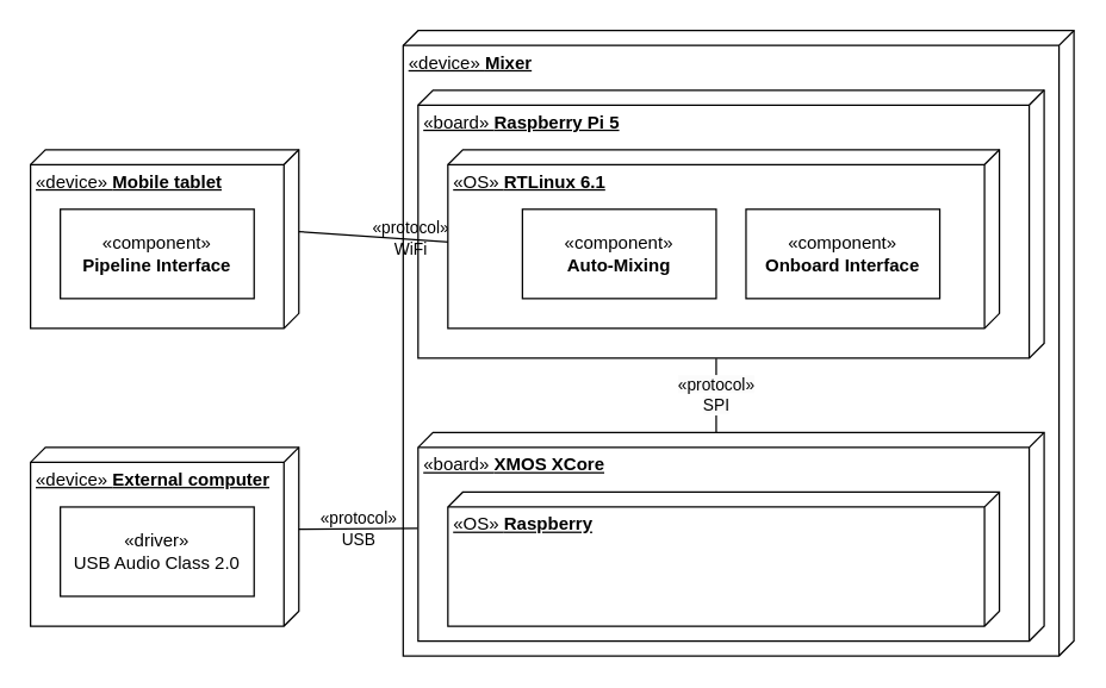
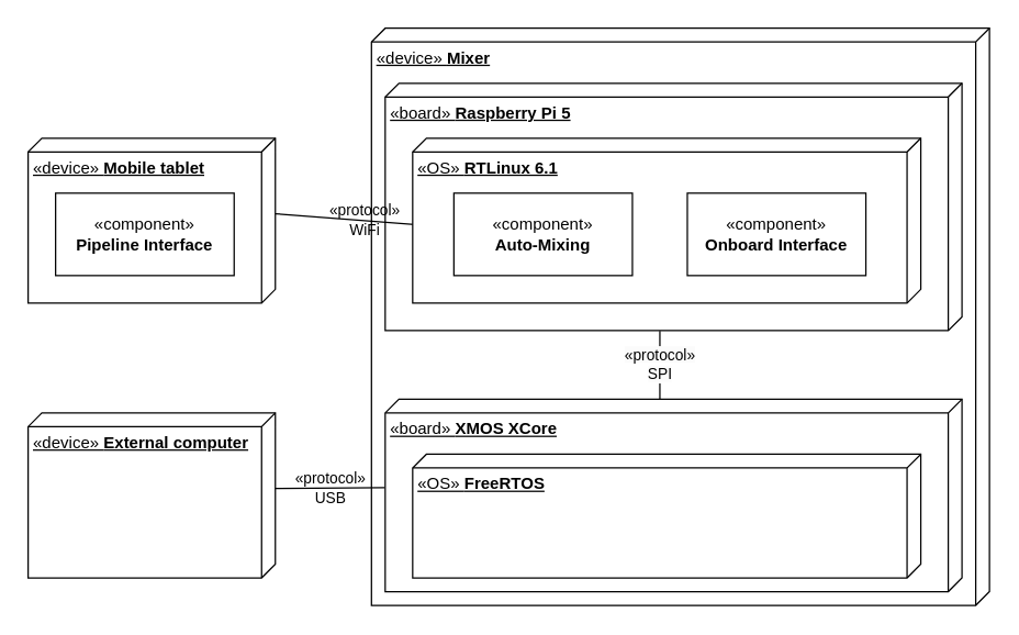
  <mxCell id="0" />
  <mxCell id="1" parent="0" />
  <mxCell id="2" value="«device» &lt;b&gt;Mixer&lt;/b&gt;" style="verticalAlign=top;align=left;spacingTop=8;spacingLeft=2;spacingRight=12;shape=cube;size=10;direction=south;fontStyle=4;html=1;whiteSpace=wrap;" parent="1" vertex="1"><mxGeometry x="270" y="20" width="450" height="420" as="geometry" /></mxCell>
  <mxCell id="3" value="«board» &lt;b&gt;Raspberry Pi 5&lt;/b&gt;" style="verticalAlign=top;align=left;spacingTop=8;spacingLeft=2;spacingRight=12;shape=cube;size=10;direction=south;fontStyle=4;html=1;whiteSpace=wrap;" parent="1" vertex="1"><mxGeometry x="280" y="60" width="420" height="180" as="geometry" /></mxCell>
  <mxCell id="4" value="«board» &lt;b&gt;XMOS XCore&lt;/b&gt;" style="verticalAlign=top;align=left;spacingTop=8;spacingLeft=2;spacingRight=12;shape=cube;size=10;direction=south;fontStyle=4;html=1;whiteSpace=wrap;" parent="1" vertex="1"><mxGeometry x="280" y="290" width="420" height="140" as="geometry" /></mxCell>
  <mxCell id="5" value="«device» &lt;b&gt;Mobile tablet&lt;/b&gt;" style="verticalAlign=top;align=left;spacingTop=8;spacingLeft=2;spacingRight=12;shape=cube;size=10;direction=south;fontStyle=4;html=1;whiteSpace=wrap;" parent="1" vertex="1"><mxGeometry x="20" y="100" width="180" height="120" as="geometry" /></mxCell>
  <mxCell id="6" value="«device» &lt;b&gt;External&amp;nbsp;computer&lt;/b&gt;" style="verticalAlign=top;align=left;spacingTop=8;spacingLeft=2;spacingRight=12;shape=cube;size=10;direction=south;fontStyle=4;html=1;whiteSpace=wrap;" parent="1" vertex="1"><mxGeometry x="20" y="300" width="180" height="120" as="geometry" /></mxCell>
  <mxCell id="7" value="«protocol»&lt;br&gt;WiFi" style="endArrow=none;html=1;rounded=0;labelBackgroundColor=none;exitX=0;exitY=0;exitDx=55;exitDy=0;exitPerimeter=0;" parent="1" target="15" edge="1" source="5"><mxGeometry width="50" height="50" relative="1" as="geometry"><mxPoint x="200" y="110" as="sourcePoint" /><mxPoint x="270" y="110" as="targetPoint" /></mxGeometry></mxCell>
  <mxCell id="8" value="«protocol»&lt;br&gt;USB" style="endArrow=none;html=1;rounded=0;labelBackgroundColor=none;entryX=0.459;entryY=1.001;entryDx=0;entryDy=0;entryPerimeter=0;exitX=0;exitY=0;exitDx=55;exitDy=0;exitPerimeter=0;" parent="1" target="4" edge="1" source="6"><mxGeometry width="50" height="50" relative="1" as="geometry"><mxPoint x="200" y="350" as="sourcePoint" /><mxPoint x="270" y="349.76" as="targetPoint" /></mxGeometry></mxCell>
  <mxCell id="9" value="«OS» &lt;b&gt;RTLinux 6.1&lt;/b&gt;" style="verticalAlign=top;align=left;spacingTop=8;spacingLeft=2;spacingRight=12;shape=cube;size=10;direction=south;fontStyle=4;html=1;whiteSpace=wrap;" parent="1" vertex="1"><mxGeometry x="300" y="100" width="370" height="120" as="geometry" /></mxCell>
- <mxCell id="10" value="«OS» &lt;b&gt;Raspberry&lt;/b&gt;" style="verticalAlign=top;align=left;spacingTop=8;spacingLeft=2;spacingRight=12;shape=cube;size=10;direction=south;fontStyle=4;html=1;whiteSpace=wrap;" parent="1" vertex="1"><mxGeometry x="300" y="330" width="370" height="90" as="geometry" /></mxCell>
- <mxCell id="11" value="«driver»&lt;br&gt;USB Audio Class 2.0" style="rounded=0;whiteSpace=wrap;html=1;" parent="1" vertex="1"><mxGeometry x="40" y="340" width="130" height="60" as="geometry" /></mxCell>
+ <mxCell id="10" value="«OS» &lt;b&gt;FreeRTOS&lt;/b&gt;" style="verticalAlign=top;align=left;spacingTop=8;spacingLeft=2;spacingRight=12;shape=cube;size=10;direction=south;fontStyle=4;html=1;whiteSpace=wrap;" parent="1" vertex="1"><mxGeometry x="300" y="330" width="370" height="90" as="geometry" /></mxCell>
  <mxCell id="12" value="&lt;span style=&quot;text-align: left;&quot;&gt;«component»&lt;/span&gt;&lt;div&gt;&lt;b&gt;Pipeline Interface&lt;/b&gt;&lt;/div&gt;" style="rounded=0;whiteSpace=wrap;html=1;" parent="1" vertex="1"><mxGeometry x="40" y="140" width="130" height="60" as="geometry" /></mxCell>
  <mxCell id="13" value="&lt;span style=&quot;text-align: left;&quot;&gt;«component»&lt;/span&gt;&lt;div&gt;&lt;b&gt;Onboard Interface&lt;/b&gt;&lt;/div&gt;" style="rounded=0;whiteSpace=wrap;html=1;" parent="1" vertex="1"><mxGeometry x="500" y="140" width="130" height="60" as="geometry" /></mxCell>
  <mxCell id="14" value="&lt;span style=&quot;color: rgb(0, 0, 0); font-family: Helvetica; font-size: 11px; font-style: normal; font-variant-ligatures: normal; font-variant-caps: normal; font-weight: 400; letter-spacing: normal; orphans: 2; text-align: center; text-indent: 0px; text-transform: none; widows: 2; word-spacing: 0px; -webkit-text-stroke-width: 0px; white-space: nowrap; background-color: rgb(251, 251, 251); text-decoration-thickness: initial; text-decoration-style: initial; text-decoration-color: initial; display: inline !important; float: none;&quot;&gt;«protocol»&lt;/span&gt;&lt;br style=&quot;forced-color-adjust: none; color: rgb(0, 0, 0); font-family: Helvetica; font-size: 11px; font-style: normal; font-variant-ligatures: normal; font-variant-caps: normal; font-weight: 400; letter-spacing: normal; orphans: 2; text-align: center; text-indent: 0px; text-transform: none; widows: 2; word-spacing: 0px; -webkit-text-stroke-width: 0px; white-space: nowrap; background-color: rgb(251, 251, 251); text-decoration-thickness: initial; text-decoration-style: initial; text-decoration-color: initial;&quot;&gt;&lt;span style=&quot;background-color: rgb(251, 251, 251);&quot;&gt;SPI&lt;/span&gt;" style="endArrow=none;html=1;rounded=0;exitX=0;exitY=0.362;exitDx=0;exitDy=0;exitPerimeter=0;entryX=1.001;entryY=0.362;entryDx=0;entryDy=0;entryPerimeter=0;" edge="1" parent="1"><mxGeometry x="0.014" width="50" height="50" relative="1" as="geometry"><mxPoint x="480" y="290" as="sourcePoint" /><mxPoint x="480" y="240.24" as="targetPoint" /><mxPoint as="offset" /></mxGeometry></mxCell>
- <mxCell id="15" value="&lt;span style=&quot;text-align: left;&quot;&gt;«component»&lt;/span&gt;&lt;div&gt;&lt;b&gt;Auto-Mixing&lt;/b&gt;&lt;/div&gt;" style="rounded=0;whiteSpace=wrap;html=1;" vertex="1" parent="1"><mxGeometry x="350" y="140" width="130" height="60" as="geometry" /></mxCell>
+ <mxCell id="15" value="&lt;span style=&quot;text-align: left;&quot;&gt;«component»&lt;/span&gt;&lt;div&gt;&lt;b&gt;Auto-Mixing&lt;/b&gt;&lt;/div&gt;" style="rounded=0;whiteSpace=wrap;html=1;" vertex="1" parent="1"><mxGeometry x="330" y="140" width="130" height="60" as="geometry" /></mxCell>
